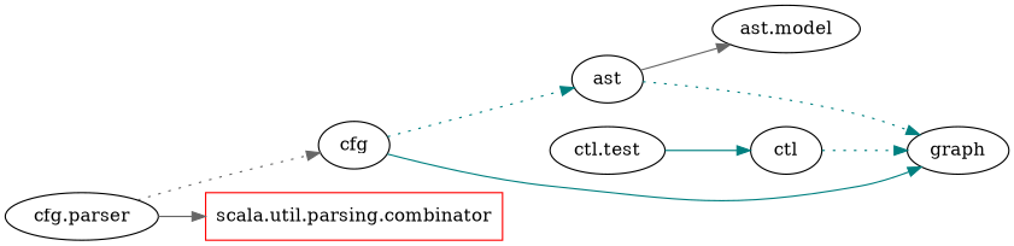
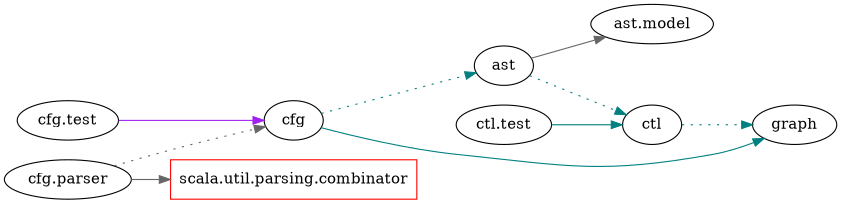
  digraph {
    rankdir=LR
    edge [color=teal style=solid]
    n1 [label="ast.model"]
    ast
    n3 [label="graph"]
+   n4 [label="cfg.test"]
    cfg
    n6 [label="ctl.test"]
    ctl
    n8 [label="cfg.parser"]
    n9 [color=red label="scala.util.parsing.combinator" shape=box]
    ast -> n1 [color=gray40]
-   ast -> n3 [style=dotted]
+   ast -> ctl [style=dotted]
+   n4 -> cfg [color=purple]
    cfg -> ast [style=dotted]
    cfg -> n3
    n6 -> ctl
    ctl -> n3 [style=dotted]
    n8 -> cfg [color=gray40 style=dotted]
    n8 -> n9 [color=gray40]
  }
